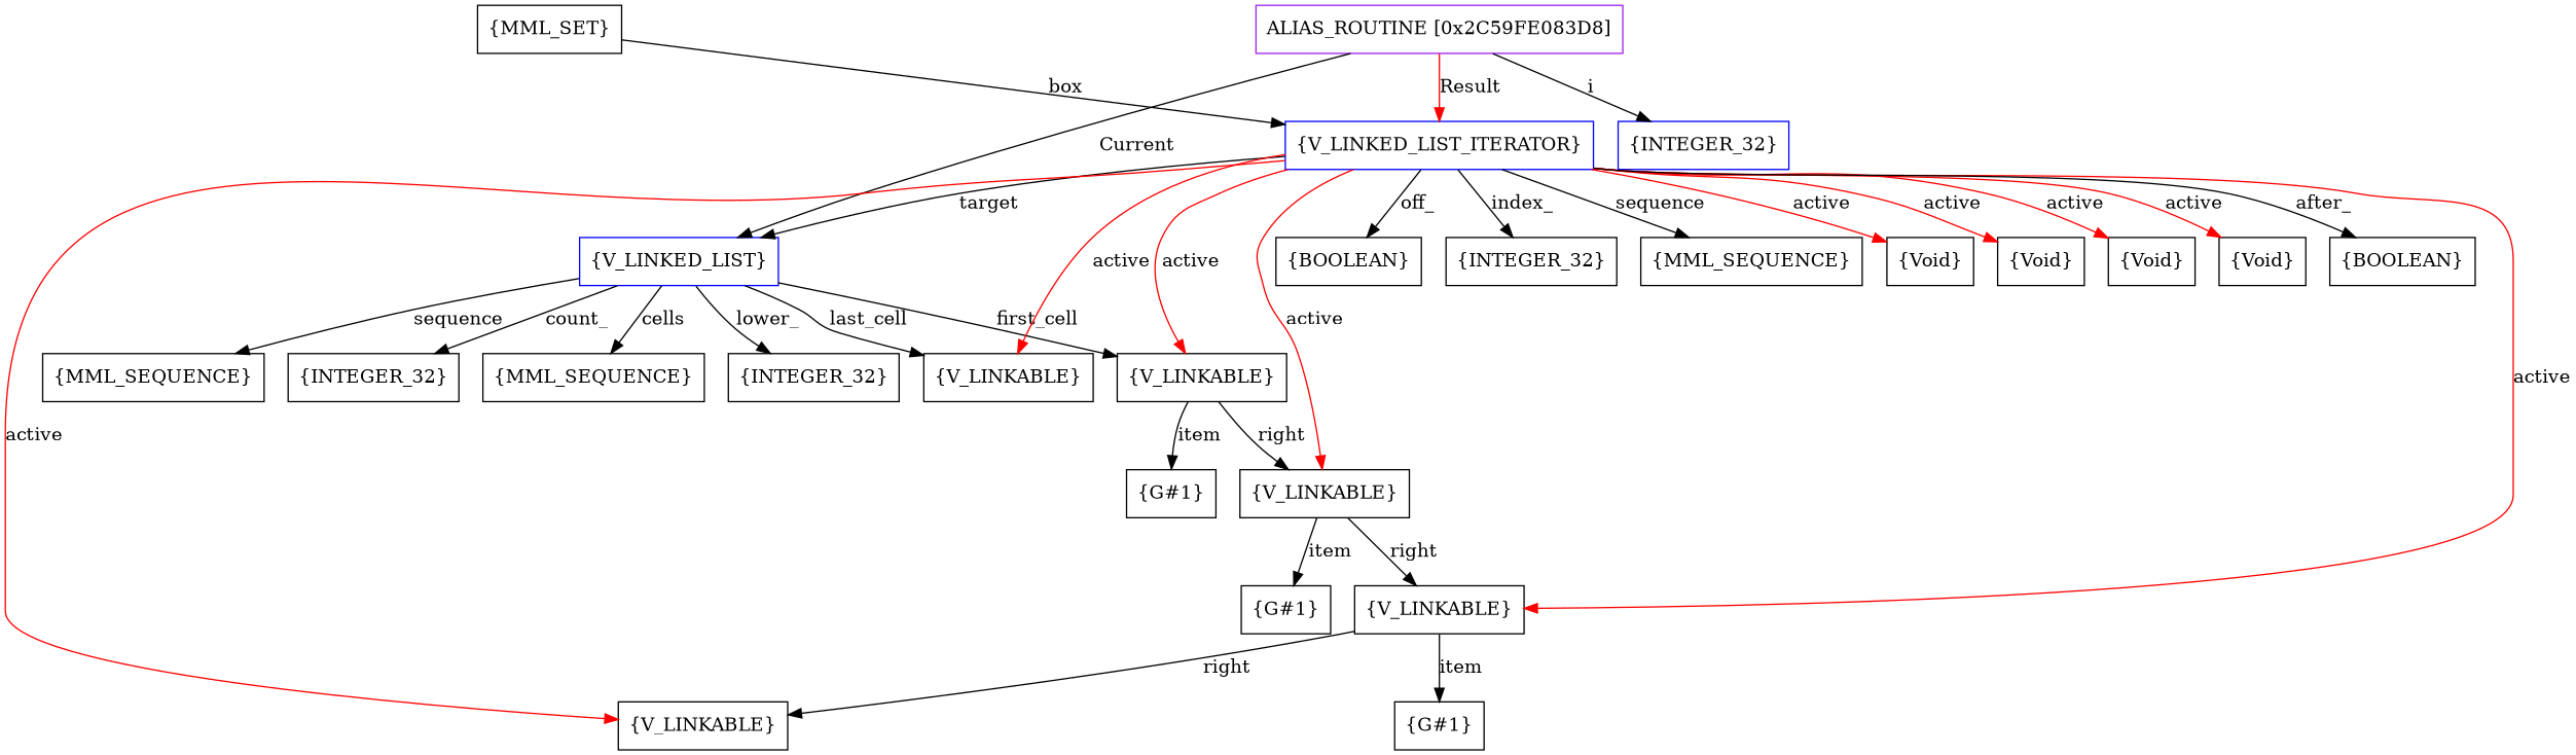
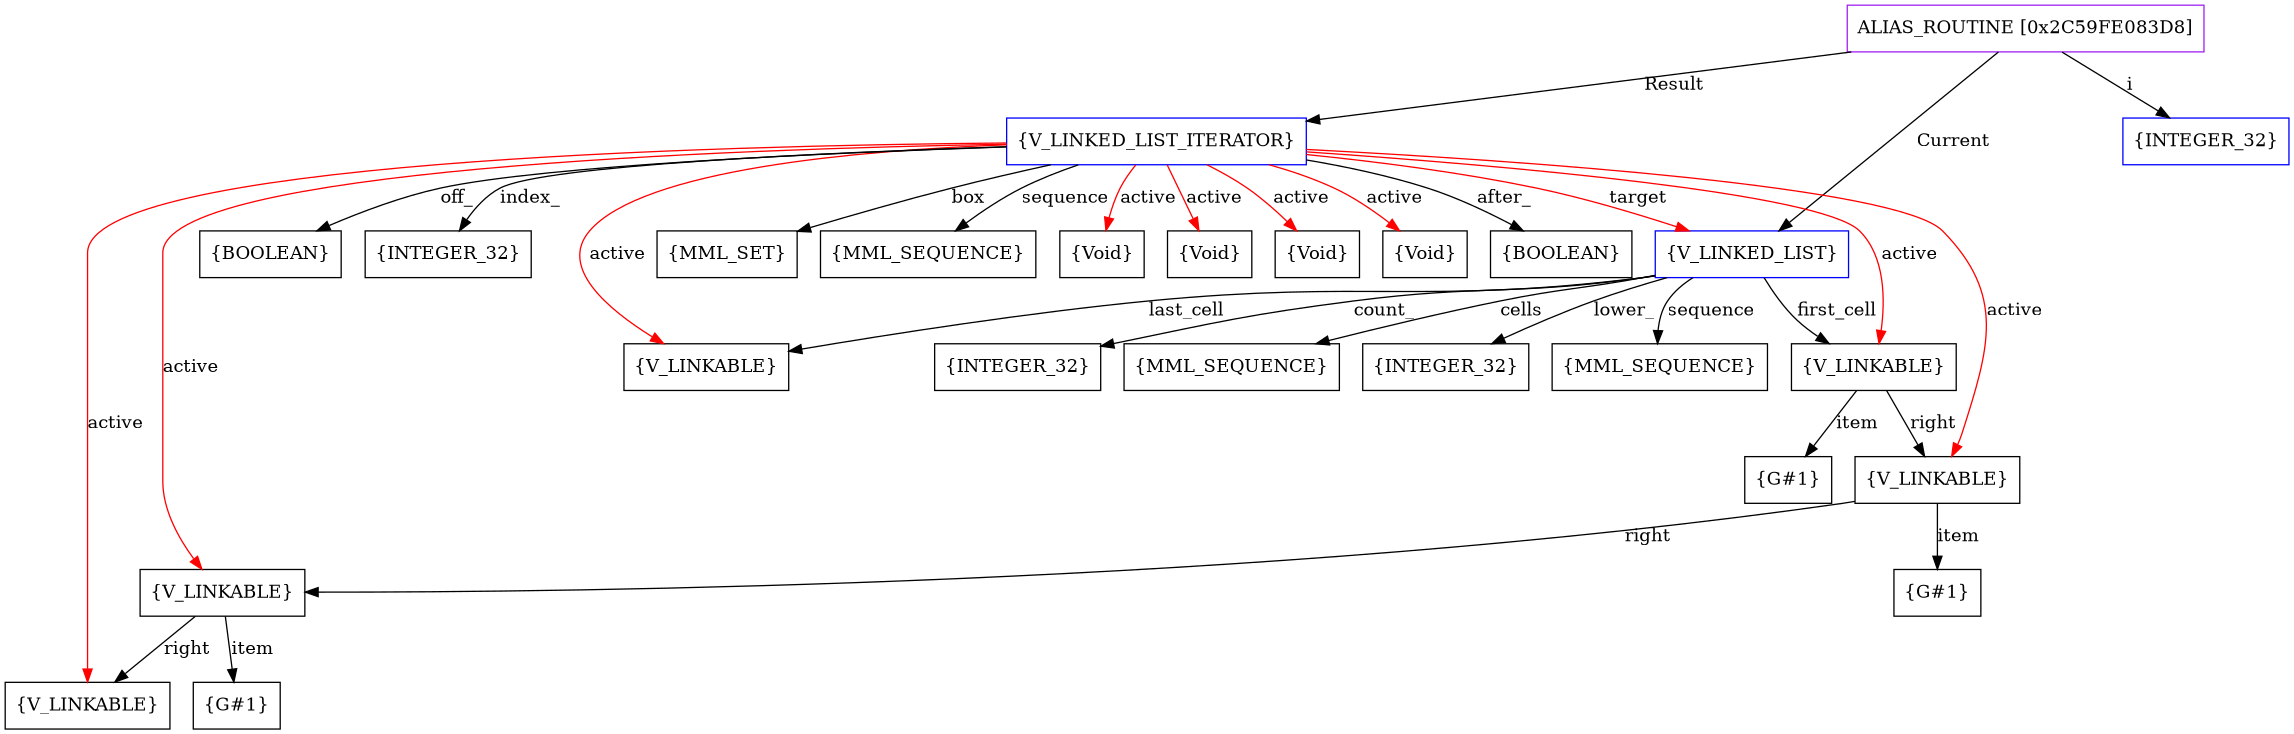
  digraph {
    node [shape=box]
    n1 [color=purple label=<ALIAS_ROUTINE [0x2C59FE083D8]>]
    n2 [color=blue label=<{V_LINKED_LIST}>]
    n3 [color=blue label=<{INTEGER_32}>]
    n4 [color=blue label=<{V_LINKED_LIST_ITERATOR}>]
    n5 [label=<{INTEGER_32}>]
    n6 [label=<{MML_SEQUENCE}>]
    n7 [label=<{INTEGER_32}>]
    n8 [label=<{V_LINKABLE}>]
    n9 [label=<{V_LINKABLE}>]
    n10 [label=<{MML_SEQUENCE}>]
    n11 [label=<{V_LINKABLE}>]
    n12 [label=<{V_LINKABLE}>]
    n13 [label=<{V_LINKABLE}>]
    n14 [label=<{BOOLEAN}>]
    n15 [label=<{INTEGER_32}>]
    n16 [label=<{MML_SET}>]
    n17 [label=<{MML_SEQUENCE}>]
    n18 [label=<{Void}>]
    n19 [label=<{Void}>]
    n20 [label=<{Void}>]
    n21 [label=<{Void}>]
    n22 [label=<{BOOLEAN}>]
    n23 [label=<{G#1}>]
    n24 [label=<{G#1}>]
    n25 [label=<{G#1}>]
    n1 -> n2 [color=black label=<Current>]
    n1 -> n3 [label=<i>]
-   n1 -> n4 [color=red label=<Result>]
+   n1 -> n4 [color=black label=<Result>]
    n2 -> n5 [label=<lower_>]
    n2 -> n6 [label=<sequence>]
    n2 -> n7 [label=<count_>]
    n2 -> n8 [label=<first_cell>]
    n2 -> n9 [label=<last_cell>]
    n2 -> n10 [label=<cells>]
-   n4 -> n2 [color=black label=<target>]
+   n4 -> n2 [color=red label=<target>]
    n4 -> n8 [color=red label=<active>]
    n4 -> n9 [color=red label=<active>]
    n4 -> n11 [color=red label=<active>]
    n4 -> n12 [color=red label=<active>]
    n4 -> n13 [color=red label=<active>]
    n4 -> n14 [label=<off_>]
    n4 -> n15 [label=<index_>]
-   n16 -> n4 [label=box]
+   n4 -> n16 [label=box]
    n4 -> n17 [label=<sequence>]
    n4 -> n18 [color=red label=<active>]
    n4 -> n19 [color=red label=<active>]
    n4 -> n20 [color=red label=<active>]
    n4 -> n21 [color=red label=<active>]
    n4 -> n22 [label=<after_>]
    n8 -> n11 [label=<right>]
    n8 -> n23 [label=<item>]
    n11 -> n12 [label=<right>]
    n11 -> n24 [label=<item>]
    n12 -> n13 [label=<right>]
    n12 -> n25 [label=<item>]
  }
